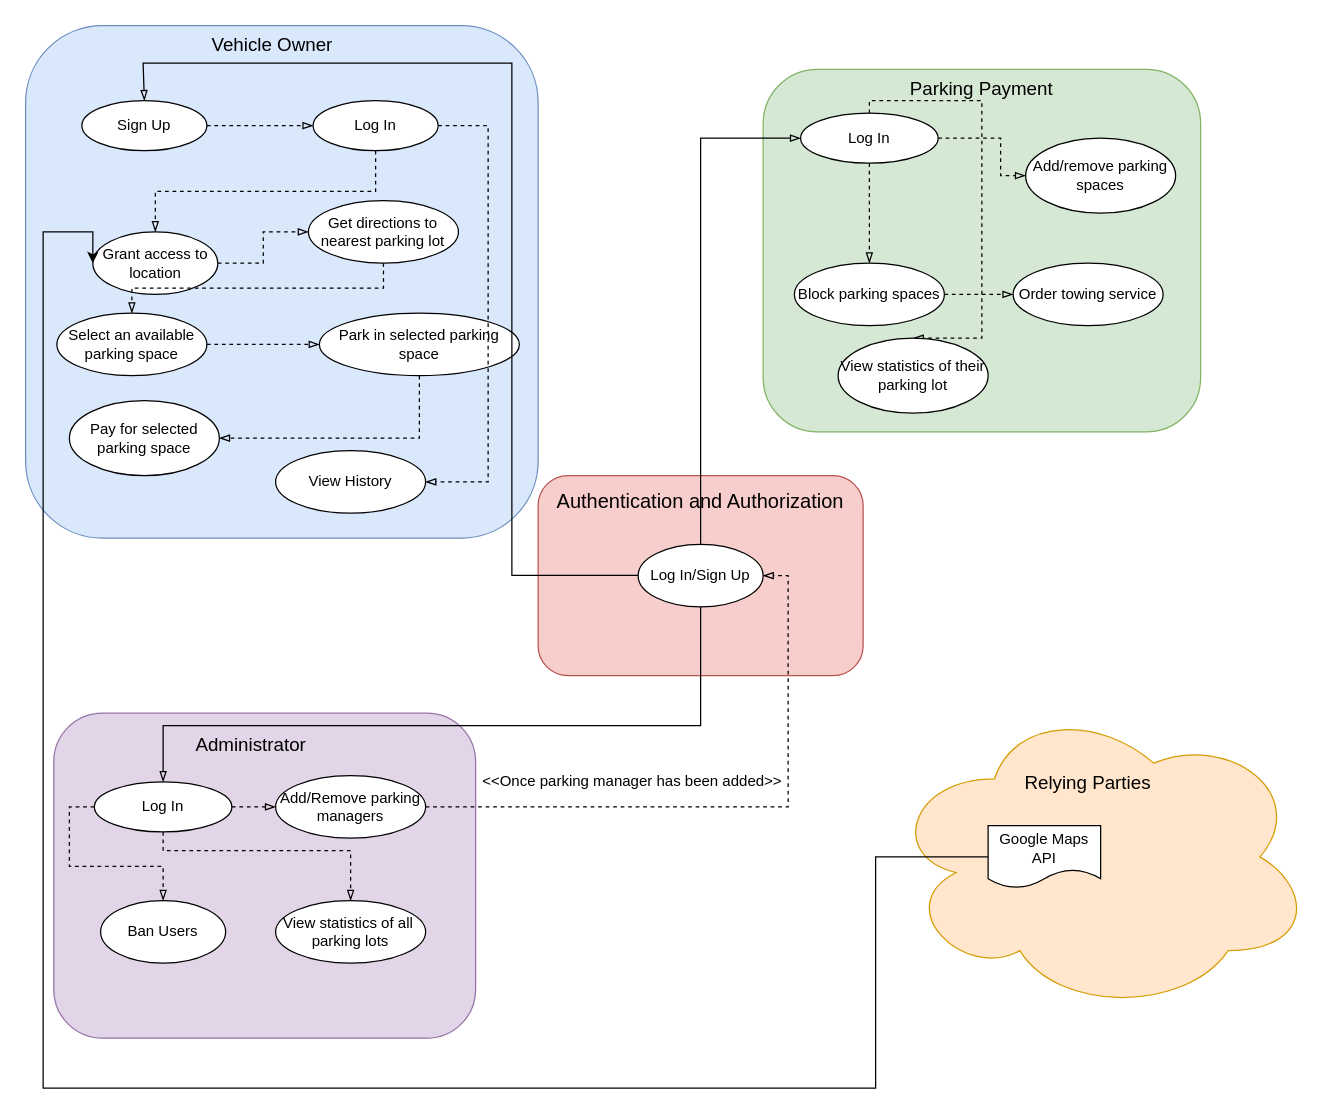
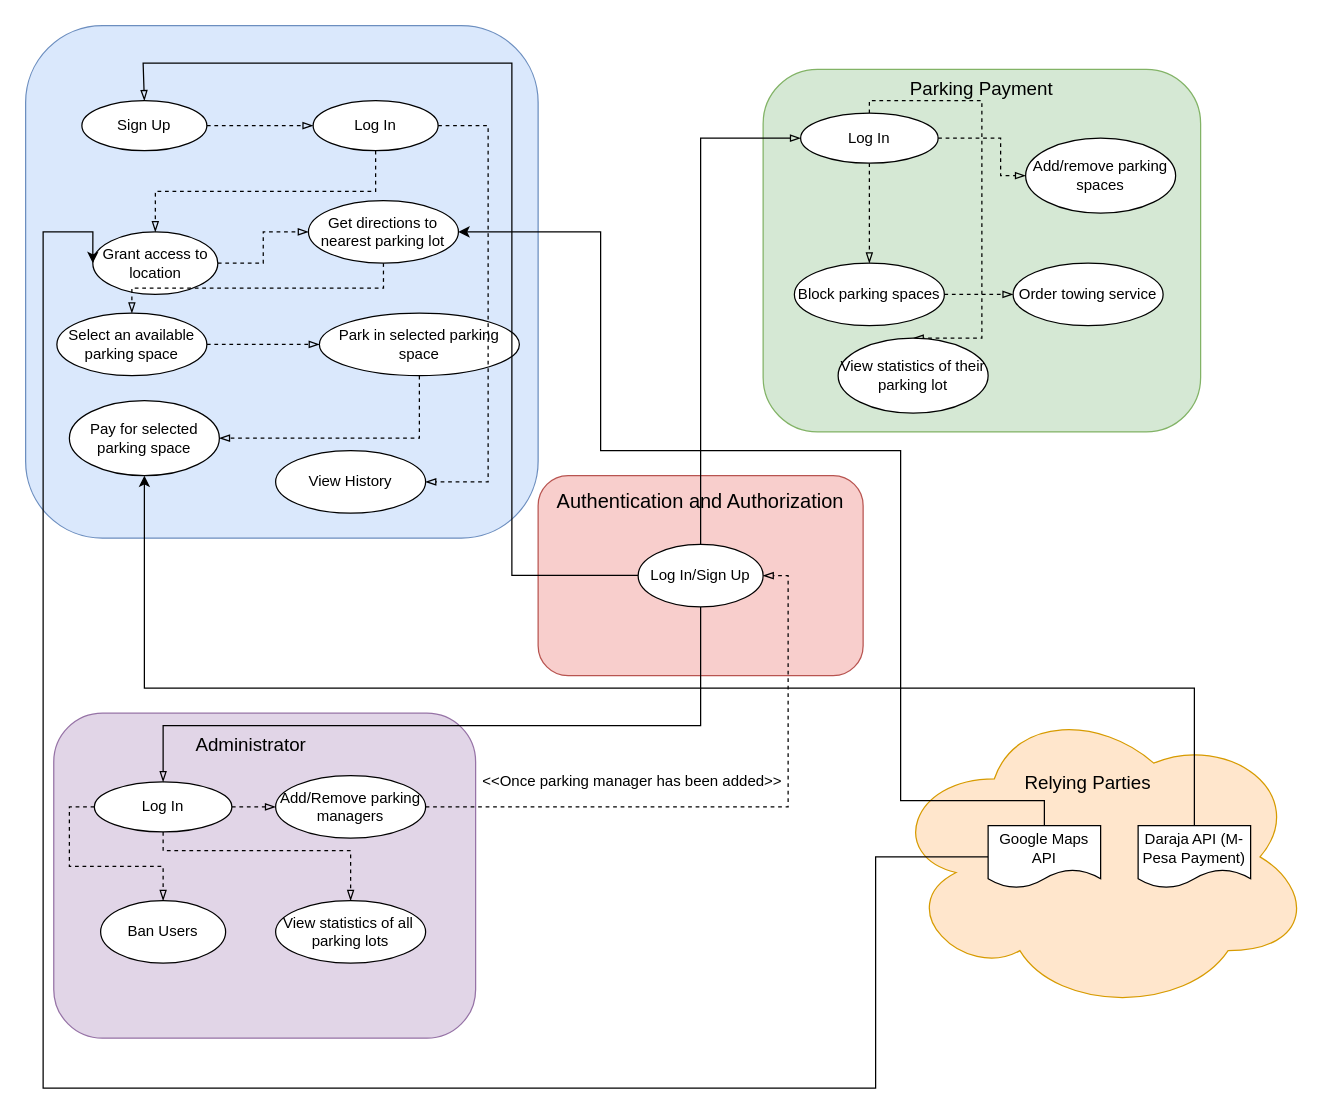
  <mxCell id="0" />
  <mxCell id="1" parent="0" />
  <mxCell id="2" value="" style="rounded=1;whiteSpace=wrap;html=1;fillColor=#dae8fc;strokeColor=#6c8ebf;" vertex="1" parent="1"><mxGeometry x="20" y="20" width="410" height="410" as="geometry" /></mxCell>
- <mxCell id="3" value="&lt;font style=&quot;font-size: 15px;&quot;&gt;Vehicle Owner&lt;/font&gt;" style="text;html=1;align=center;verticalAlign=middle;whiteSpace=wrap;rounded=0;" vertex="1" parent="1"><mxGeometry x="165" y="20" width="105" height="30" as="geometry" /></mxCell>
  <mxCell id="4" style="edgeStyle=orthogonalEdgeStyle;rounded=0;orthogonalLoop=1;jettySize=auto;html=1;exitX=1;exitY=0.5;exitDx=0;exitDy=0;entryX=0;entryY=0.5;entryDx=0;entryDy=0;endArrow=blockThin;endFill=0;dashed=1;" edge="1" parent="1" source="5" target="7"><mxGeometry relative="1" as="geometry" /></mxCell>
  <mxCell id="5" value="Grant access to location" style="ellipse;whiteSpace=wrap;html=1;" vertex="1" parent="1"><mxGeometry x="73.75" y="185" width="100" height="50" as="geometry" /></mxCell>
  <mxCell id="6" style="edgeStyle=orthogonalEdgeStyle;rounded=0;orthogonalLoop=1;jettySize=auto;html=1;exitX=0.5;exitY=1;exitDx=0;exitDy=0;entryX=0.5;entryY=0;entryDx=0;entryDy=0;dashed=1;endArrow=blockThin;endFill=0;" edge="1" parent="1" source="7" target="9"><mxGeometry relative="1" as="geometry" /></mxCell>
  <mxCell id="7" value="Get directions to nearest parking lot" style="ellipse;whiteSpace=wrap;html=1;" vertex="1" parent="1"><mxGeometry x="246.25" y="160" width="120" height="50" as="geometry" /></mxCell>
  <mxCell id="8" style="edgeStyle=orthogonalEdgeStyle;rounded=0;orthogonalLoop=1;jettySize=auto;html=1;exitX=1;exitY=0.5;exitDx=0;exitDy=0;entryX=0;entryY=0.5;entryDx=0;entryDy=0;dashed=1;endArrow=blockThin;endFill=0;" edge="1" parent="1" source="9" target="11"><mxGeometry relative="1" as="geometry" /></mxCell>
  <mxCell id="9" value="Select an available parking space" style="ellipse;whiteSpace=wrap;html=1;" vertex="1" parent="1"><mxGeometry x="45" y="250" width="120" height="50" as="geometry" /></mxCell>
  <mxCell id="10" style="edgeStyle=orthogonalEdgeStyle;rounded=0;orthogonalLoop=1;jettySize=auto;html=1;exitX=0.5;exitY=1;exitDx=0;exitDy=0;entryX=1;entryY=0.5;entryDx=0;entryDy=0;dashed=1;endArrow=blockThin;endFill=0;" edge="1" parent="1" source="11" target="54"><mxGeometry relative="1" as="geometry" /></mxCell>
  <mxCell id="11" value="Park in selected parking space" style="ellipse;whiteSpace=wrap;html=1;" vertex="1" parent="1"><mxGeometry x="255" y="250" width="160" height="50" as="geometry" /></mxCell>
  <mxCell id="12" value="" style="rounded=1;whiteSpace=wrap;html=1;fillColor=#f8cecc;strokeColor=#b85450;" vertex="1" parent="1"><mxGeometry x="430" y="380" width="260" height="160" as="geometry" /></mxCell>
  <mxCell id="13" value="&lt;font style=&quot;font-size: 16px;&quot;&gt;Authentication and Authorization&lt;/font&gt;" style="text;html=1;align=center;verticalAlign=middle;whiteSpace=wrap;rounded=0;" vertex="1" parent="1"><mxGeometry x="440" y="380" width="240" height="40" as="geometry" /></mxCell>
  <mxCell id="14" style="edgeStyle=orthogonalEdgeStyle;rounded=0;orthogonalLoop=1;jettySize=auto;html=1;exitX=0.012;exitY=0.692;exitDx=0;exitDy=0;exitPerimeter=0;entryX=0.5;entryY=0;entryDx=0;entryDy=0;endArrow=blockThin;endFill=0;" edge="1" parent="1" target="17"><mxGeometry relative="1" as="geometry"><mxPoint x="510" y="459.8" as="sourcePoint" /><mxPoint x="114" y="70" as="targetPoint" /><Array as="points"><mxPoint x="409" y="460" /><mxPoint x="409" y="50" /><mxPoint x="114" y="50" /><mxPoint x="114" y="80" /></Array></mxGeometry></mxCell>
  <mxCell id="15" value="Log In/Sign Up" style="ellipse;whiteSpace=wrap;html=1;" vertex="1" parent="1"><mxGeometry x="510" y="435" width="100" height="50" as="geometry" /></mxCell>
  <mxCell id="16" style="edgeStyle=orthogonalEdgeStyle;rounded=0;orthogonalLoop=1;jettySize=auto;html=1;exitX=1;exitY=0.5;exitDx=0;exitDy=0;entryX=0;entryY=0.5;entryDx=0;entryDy=0;dashed=1;endArrow=blockThin;endFill=0;" edge="1" parent="1" source="17" target="20"><mxGeometry relative="1" as="geometry" /></mxCell>
  <mxCell id="17" value="Sign Up" style="ellipse;whiteSpace=wrap;html=1;" vertex="1" parent="1"><mxGeometry x="65" y="80" width="100" height="40" as="geometry" /></mxCell>
  <mxCell id="18" style="edgeStyle=orthogonalEdgeStyle;rounded=0;orthogonalLoop=1;jettySize=auto;html=1;exitX=0.5;exitY=1;exitDx=0;exitDy=0;dashed=1;endArrow=blockThin;endFill=0;" edge="1" parent="1" source="20" target="5"><mxGeometry relative="1" as="geometry" /></mxCell>
  <mxCell id="19" style="edgeStyle=orthogonalEdgeStyle;rounded=0;orthogonalLoop=1;jettySize=auto;html=1;exitX=1;exitY=0.5;exitDx=0;exitDy=0;entryX=1;entryY=0.5;entryDx=0;entryDy=0;endArrow=blockThin;endFill=0;dashed=1;" edge="1" parent="1" source="20" target="32"><mxGeometry relative="1" as="geometry"><Array as="points"><mxPoint x="390" y="100" /><mxPoint x="390" y="385" /></Array></mxGeometry></mxCell>
  <mxCell id="20" value="Log In" style="ellipse;whiteSpace=wrap;html=1;" vertex="1" parent="1"><mxGeometry x="250" y="80" width="100" height="40" as="geometry" /></mxCell>
  <mxCell id="21" style="edgeStyle=orthogonalEdgeStyle;rounded=0;orthogonalLoop=1;jettySize=auto;html=1;exitX=0.5;exitY=1;exitDx=0;exitDy=0;" edge="1" parent="1" source="17" target="17"><mxGeometry relative="1" as="geometry" /></mxCell>
  <mxCell id="22" value="" style="rounded=1;whiteSpace=wrap;html=1;fillColor=#d5e8d4;strokeColor=#82b366;" vertex="1" parent="1"><mxGeometry x="610" y="55" width="350" height="290" as="geometry" /></mxCell>
  <mxCell id="23" value="&lt;font style=&quot;font-size: 15px;&quot;&gt;Parking Payment&lt;/font&gt;" style="text;html=1;align=center;verticalAlign=middle;whiteSpace=wrap;rounded=0;" vertex="1" parent="1"><mxGeometry x="710" y="55" width="150" height="30" as="geometry" /></mxCell>
  <mxCell id="24" value="Add/remove parking spaces" style="ellipse;whiteSpace=wrap;html=1;" vertex="1" parent="1"><mxGeometry x="820" y="110" width="120" height="60" as="geometry" /></mxCell>
  <mxCell id="25" style="edgeStyle=orthogonalEdgeStyle;rounded=0;orthogonalLoop=1;jettySize=auto;html=1;exitX=1;exitY=0.5;exitDx=0;exitDy=0;entryX=0;entryY=0.5;entryDx=0;entryDy=0;dashed=1;endArrow=blockThin;endFill=0;" edge="1" parent="1" source="26" target="27"><mxGeometry relative="1" as="geometry" /></mxCell>
  <mxCell id="26" value="Block parking spaces" style="ellipse;whiteSpace=wrap;html=1;" vertex="1" parent="1"><mxGeometry x="635" y="210" width="120" height="50" as="geometry" /></mxCell>
  <mxCell id="27" value="Order towing service" style="ellipse;whiteSpace=wrap;html=1;" vertex="1" parent="1"><mxGeometry x="810" y="210" width="120" height="50" as="geometry" /></mxCell>
  <mxCell id="28" style="edgeStyle=orthogonalEdgeStyle;rounded=0;orthogonalLoop=1;jettySize=auto;html=1;exitX=1;exitY=0.5;exitDx=0;exitDy=0;entryX=0;entryY=0.5;entryDx=0;entryDy=0;dashed=1;endArrow=blockThin;endFill=0;" edge="1" parent="1" source="31" target="24"><mxGeometry relative="1" as="geometry"><Array as="points"><mxPoint x="800" y="110" /><mxPoint x="800" y="140" /></Array></mxGeometry></mxCell>
  <mxCell id="29" style="edgeStyle=orthogonalEdgeStyle;rounded=0;orthogonalLoop=1;jettySize=auto;html=1;exitX=0.5;exitY=1;exitDx=0;exitDy=0;entryX=0.5;entryY=0;entryDx=0;entryDy=0;dashed=1;endArrow=blockThin;endFill=0;" edge="1" parent="1" source="31" target="26"><mxGeometry relative="1" as="geometry" /></mxCell>
  <mxCell id="30" style="edgeStyle=orthogonalEdgeStyle;rounded=0;orthogonalLoop=1;jettySize=auto;html=1;exitX=0.5;exitY=0;exitDx=0;exitDy=0;entryX=0.5;entryY=0;entryDx=0;entryDy=0;dashed=1;endArrow=blockThin;endFill=0;" edge="1" parent="1" source="31" target="34"><mxGeometry relative="1" as="geometry"><Array as="points"><mxPoint x="695" y="80" /><mxPoint x="785" y="80" /></Array></mxGeometry></mxCell>
  <mxCell id="31" value="Log In" style="ellipse;whiteSpace=wrap;html=1;" vertex="1" parent="1"><mxGeometry x="640" y="90" width="110" height="40" as="geometry" /></mxCell>
  <mxCell id="32" value="View History" style="ellipse;whiteSpace=wrap;html=1;" vertex="1" parent="1"><mxGeometry x="220" y="360" width="120" height="50" as="geometry" /></mxCell>
  <mxCell id="33" value="" style="rounded=1;whiteSpace=wrap;html=1;fillColor=#e1d5e7;strokeColor=#9673a6;" vertex="1" parent="1"><mxGeometry x="42.5" y="570" width="337.5" height="260" as="geometry" /></mxCell>
  <mxCell id="34" value="View statistics of their parking lot" style="ellipse;whiteSpace=wrap;html=1;" vertex="1" parent="1"><mxGeometry x="670" y="270" width="120" height="60" as="geometry" /></mxCell>
  <mxCell id="35" style="edgeStyle=orthogonalEdgeStyle;rounded=0;orthogonalLoop=1;jettySize=auto;html=1;exitX=1;exitY=0.5;exitDx=0;exitDy=0;entryX=0;entryY=0.5;entryDx=0;entryDy=0;dashed=1;endArrow=blockThin;endFill=0;" edge="1" parent="1" source="38" target="42"><mxGeometry relative="1" as="geometry" /></mxCell>
  <mxCell id="36" style="edgeStyle=orthogonalEdgeStyle;rounded=0;orthogonalLoop=1;jettySize=auto;html=1;exitX=0;exitY=0.5;exitDx=0;exitDy=0;dashed=1;endArrow=blockThin;endFill=0;" edge="1" parent="1" source="38" target="43"><mxGeometry relative="1" as="geometry" /></mxCell>
  <mxCell id="37" style="edgeStyle=orthogonalEdgeStyle;rounded=0;orthogonalLoop=1;jettySize=auto;html=1;exitX=0.5;exitY=1;exitDx=0;exitDy=0;entryX=0.5;entryY=0;entryDx=0;entryDy=0;dashed=1;endArrow=blockThin;endFill=0;" edge="1" parent="1" source="38" target="40"><mxGeometry relative="1" as="geometry"><Array as="points"><mxPoint x="130" y="680" /><mxPoint x="280" y="680" /></Array></mxGeometry></mxCell>
  <mxCell id="38" value="Log In" style="ellipse;whiteSpace=wrap;html=1;" vertex="1" parent="1"><mxGeometry x="75" y="625" width="110" height="40" as="geometry" /></mxCell>
  <mxCell id="39" value="&lt;font style=&quot;font-size: 15px;&quot;&gt;Administrator&lt;/font&gt;" style="text;html=1;align=center;verticalAlign=middle;whiteSpace=wrap;rounded=0;" vertex="1" parent="1"><mxGeometry x="153.75" y="580" width="92.5" height="30" as="geometry" /></mxCell>
  <mxCell id="40" value="View statistics of all&amp;nbsp; parking lots" style="ellipse;whiteSpace=wrap;html=1;" vertex="1" parent="1"><mxGeometry x="220" y="720" width="120" height="50" as="geometry" /></mxCell>
  <mxCell id="41" style="edgeStyle=orthogonalEdgeStyle;rounded=0;orthogonalLoop=1;jettySize=auto;html=1;exitX=1;exitY=0.5;exitDx=0;exitDy=0;entryX=1;entryY=0.5;entryDx=0;entryDy=0;dashed=1;endArrow=blockThin;endFill=0;" edge="1" parent="1" source="42" target="15"><mxGeometry relative="1" as="geometry" /></mxCell>
  <mxCell id="42" value="Add/Remove parking managers" style="ellipse;whiteSpace=wrap;html=1;" vertex="1" parent="1"><mxGeometry x="220" y="620" width="120" height="50" as="geometry" /></mxCell>
  <mxCell id="43" value="Ban Users" style="ellipse;whiteSpace=wrap;html=1;" vertex="1" parent="1"><mxGeometry x="80" y="720" width="100" height="50" as="geometry" /></mxCell>
  <mxCell id="44" value="" style="ellipse;shape=cloud;whiteSpace=wrap;html=1;fillColor=#ffe6cc;strokeColor=#d79b00;" vertex="1" parent="1"><mxGeometry x="710" y="560" width="340" height="250" as="geometry" /></mxCell>
  <mxCell id="45" value="&lt;font style=&quot;font-size: 15px;&quot;&gt;Relying Parties&lt;/font&gt;" style="text;html=1;align=center;verticalAlign=middle;whiteSpace=wrap;rounded=0;" vertex="1" parent="1"><mxGeometry x="800" y="610" width="140" height="30" as="geometry" /></mxCell>
+ <mxCell id="46" style="edgeStyle=orthogonalEdgeStyle;rounded=0;orthogonalLoop=1;jettySize=auto;html=1;exitX=0.5;exitY=0;exitDx=0;exitDy=0;entryX=1;entryY=0.5;entryDx=0;entryDy=0;" edge="1" parent="1" source="48" target="7"><mxGeometry relative="1" as="geometry"><Array as="points"><mxPoint x="835" y="640" /><mxPoint x="720" y="640" /><mxPoint x="720" y="360" /><mxPoint x="480" y="360" /><mxPoint x="480" y="185" /></Array></mxGeometry></mxCell>
  <mxCell id="47" style="edgeStyle=orthogonalEdgeStyle;rounded=0;orthogonalLoop=1;jettySize=auto;html=1;exitX=0;exitY=0.5;exitDx=0;exitDy=0;entryX=0;entryY=0.5;entryDx=0;entryDy=0;" edge="1" parent="1" source="48" target="5"><mxGeometry relative="1" as="geometry"><Array as="points"><mxPoint x="700" y="685" /><mxPoint x="700" y="870" /><mxPoint x="34" y="870" /><mxPoint x="34" y="185" /></Array></mxGeometry></mxCell>
  <mxCell id="48" value="Google Maps API" style="shape=document;whiteSpace=wrap;html=1;boundedLbl=1;size=0.3;" vertex="1" parent="1"><mxGeometry x="790" y="660" width="90" height="50" as="geometry" /></mxCell>
+ <mxCell id="49" style="edgeStyle=orthogonalEdgeStyle;rounded=0;orthogonalLoop=1;jettySize=auto;html=1;exitX=0.5;exitY=0;exitDx=0;exitDy=0;" edge="1" parent="1" source="50" target="54"><mxGeometry relative="1" as="geometry"><Array as="points"><mxPoint x="955" y="550" /><mxPoint x="115" y="550" /></Array></mxGeometry></mxCell>
+ <mxCell id="50" value="Daraja API (M-Pesa Payment)" style="shape=document;whiteSpace=wrap;html=1;boundedLbl=1;" vertex="1" parent="1"><mxGeometry x="910" y="660" width="90" height="50" as="geometry" /></mxCell>
  <mxCell id="51" style="edgeStyle=orthogonalEdgeStyle;rounded=0;orthogonalLoop=1;jettySize=auto;html=1;exitX=0.5;exitY=0;exitDx=0;exitDy=0;entryX=0;entryY=0.5;entryDx=0;entryDy=0;endArrow=blockThin;endFill=0;" edge="1" parent="1" source="15" target="31"><mxGeometry relative="1" as="geometry" /></mxCell>
  <mxCell id="52" style="edgeStyle=orthogonalEdgeStyle;rounded=0;orthogonalLoop=1;jettySize=auto;html=1;exitX=0.5;exitY=1;exitDx=0;exitDy=0;endArrow=blockThin;endFill=0;entryX=0.5;entryY=0;entryDx=0;entryDy=0;" edge="1" parent="1" source="15" target="38"><mxGeometry relative="1" as="geometry"><mxPoint x="560" y="500" as="sourcePoint" /><mxPoint x="130" y="640" as="targetPoint" /><Array as="points"><mxPoint x="560" y="580" /><mxPoint x="130" y="580" /></Array></mxGeometry></mxCell>
  <mxCell id="53" value="&amp;lt;&amp;lt;Once parking manager has been added&amp;gt;&amp;gt;" style="text;html=1;align=center;verticalAlign=middle;resizable=0;points=[];autosize=1;strokeColor=none;fillColor=none;" vertex="1" parent="1"><mxGeometry x="375" y="610" width="260" height="30" as="geometry" /></mxCell>
  <mxCell id="54" value="Pay for selected parking space" style="ellipse;whiteSpace=wrap;html=1;" vertex="1" parent="1"><mxGeometry x="55" y="320" width="120" height="60" as="geometry" /></mxCell>
